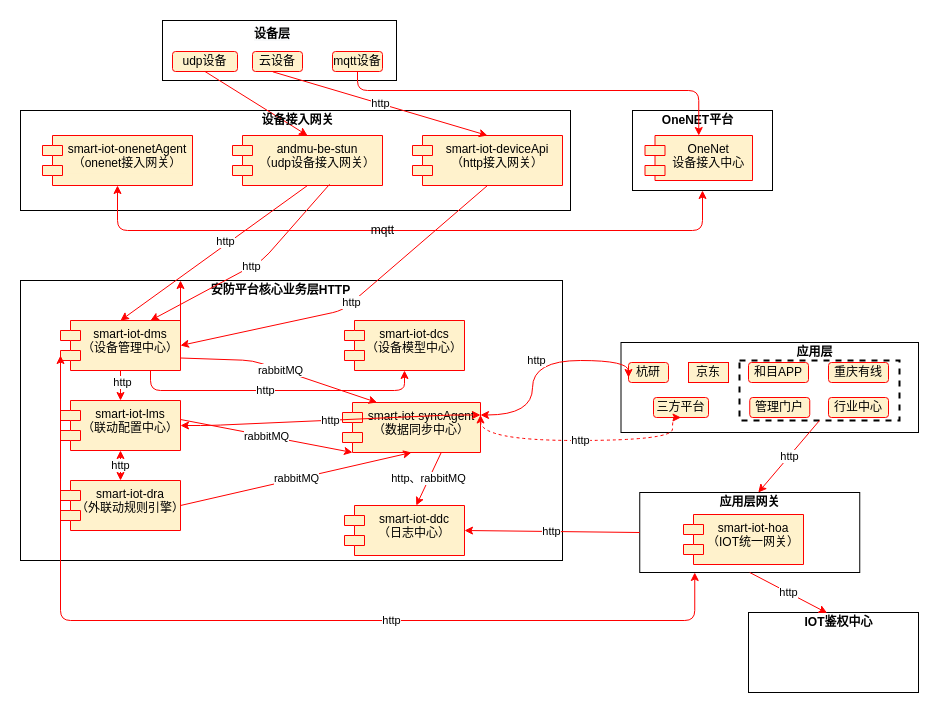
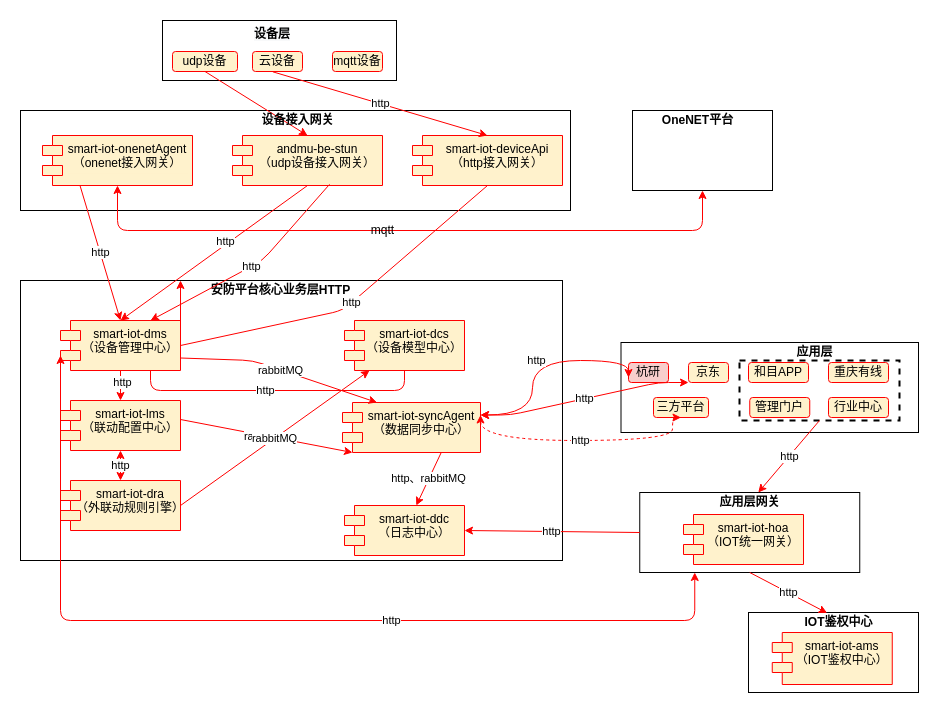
  <mxCell id="0" />
  <mxCell id="1" parent="0" />
  <mxCell id="2" value="" style="rounded=0;whiteSpace=wrap;html=1;strokeColor=#000000;fontColor=#000000;" vertex="1" parent="1"><mxGeometry x="620.5" y="342" width="297.5" height="90" as="geometry" /></mxCell>
  <mxCell id="3" value="" style="rounded=0;whiteSpace=wrap;html=1;dashed=1;labelBackgroundColor=#FFF2CC;strokeWidth=2;" vertex="1" parent="1"><mxGeometry x="739" y="360" width="160" height="60" as="geometry" /></mxCell>
  <mxCell id="4" value="" style="rounded=0;whiteSpace=wrap;html=1;align=center;" vertex="1" parent="1"><mxGeometry x="162" y="20" width="234" height="60" as="geometry" /></mxCell>
  <mxCell id="5" value="&lt;span style=&quot;color: rgb(0 , 0 , 0) ; font-family: &amp;#34;helvetica&amp;#34; ; font-size: 12px ; font-style: normal ; letter-spacing: normal ; text-align: center ; text-indent: 0px ; text-transform: none ; word-spacing: 0px ; background-color: rgb(248 , 249 , 250) ; display: inline ; float: none&quot;&gt;&lt;b&gt;设备层&lt;/b&gt;&lt;/span&gt;" style="text;whiteSpace=wrap;html=1;" vertex="1" parent="1"><mxGeometry x="252" y="20" width="60" height="30" as="geometry" /></mxCell>
  <mxCell id="6" value="udp设备" style="rounded=1;whiteSpace=wrap;html=1;strokeColor=#FF0000;fillColor=#FFF2CC;" vertex="1" parent="1"><mxGeometry x="172" y="51" width="65" height="20" as="geometry" /></mxCell>
  <mxCell id="7" value="云设备" style="rounded=1;whiteSpace=wrap;html=1;strokeColor=#FF0000;fillColor=#FFF2CC;" vertex="1" parent="1"><mxGeometry x="252" y="51" width="50" height="20" as="geometry" /></mxCell>
  <mxCell id="8" value="mqtt设备" style="rounded=1;whiteSpace=wrap;html=1;strokeColor=#FF0000;fillColor=#FFF2CC;" vertex="1" parent="1"><mxGeometry x="332" y="51" width="50" height="20" as="geometry" /></mxCell>
  <mxCell id="9" value="" style="rounded=0;whiteSpace=wrap;html=1;labelBorderColor=#FF0000;" vertex="1" parent="1"><mxGeometry x="20" y="110" width="550" height="100" as="geometry" /></mxCell>
  <mxCell id="10" value="" style="rounded=0;whiteSpace=wrap;html=1;labelBorderColor=#FF0000;" vertex="1" parent="1"><mxGeometry x="632" y="110" width="140" height="80" as="geometry" /></mxCell>
  <mxCell id="11" value="&lt;b&gt;OneNET平台&lt;/b&gt;" style="text;html=1;align=center;verticalAlign=middle;resizable=0;points=[];autosize=1;" vertex="1" parent="1"><mxGeometry x="652" y="110" width="90" height="20" as="geometry" /></mxCell>
- <mxCell id="12" value="" style="edgeStyle=elbowEdgeStyle;elbow=vertical;endArrow=classic;html=1;exitX=0.5;exitY=1;exitDx=0;exitDy=0;entryX=0.5;entryY=0;entryDx=0;entryDy=0;fontColor=#FF3333;labelBackgroundColor=#FF3333;strokeColor=#FF0000;" edge="1" parent="1" source="8" target="16"><mxGeometry width="50" height="50" relative="1" as="geometry"><mxPoint x="332" y="420" as="sourcePoint" /><mxPoint x="697" y="140" as="targetPoint" /><Array as="points"><mxPoint x="582" y="90" /><mxPoint x="612" y="110" /></Array></mxGeometry></mxCell>
  <mxCell id="13" value="smart-iot-onenetAgent&#10;（onenet接入网关）" style="shape=module;align=left;spacingLeft=20;align=center;verticalAlign=top;labelBackgroundColor=#FFF2CC;fillColor=#fff2cc;strokeColor=#FF0000;" vertex="1" parent="1"><mxGeometry x="42" y="135" width="150" height="50" as="geometry" /></mxCell>
  <mxCell id="14" value="smart-iot-deviceApi&#10;（http接入网关）" style="shape=module;align=left;spacingLeft=20;align=center;verticalAlign=top;strokeColor=#FF0000;fillColor=#FFF2CC;" vertex="1" parent="1"><mxGeometry x="412" y="135" width="150" height="50" as="geometry" /></mxCell>
  <mxCell id="15" value="andmu-be-stun&#10;（udp设备接入网关）" style="shape=module;align=left;spacingLeft=20;align=center;verticalAlign=top;strokeColor=#FF0000;fillColor=#FFF2CC;" vertex="1" parent="1"><mxGeometry x="232" y="135" width="150" height="50" as="geometry" /></mxCell>
- <mxCell id="16" value="OneNet&#10;设备接入中心" style="shape=module;align=left;spacingLeft=20;align=center;verticalAlign=top;strokeColor=#FF0000;fillColor=#FFF2CC;" vertex="1" parent="1"><mxGeometry x="644.5" y="135" width="107.5" height="45" as="geometry" /></mxCell>
  <mxCell id="17" value="" style="endArrow=classic;html=1;labelBackgroundColor=#FF3333;strokeColor=#FF0000;fontColor=#000000;exitX=0.5;exitY=1;exitDx=0;exitDy=0;entryX=0.5;entryY=0;entryDx=0;entryDy=0;" edge="1" parent="1" source="6" target="15"><mxGeometry width="50" height="50" relative="1" as="geometry"><mxPoint x="302" y="270" as="sourcePoint" /><mxPoint x="352" y="220" as="targetPoint" /></mxGeometry></mxCell>
  <mxCell id="18" value="&lt;b&gt;设备接入网关&lt;/b&gt;" style="text;html=1;align=center;verticalAlign=middle;resizable=0;points=[];autosize=1;fontColor=#000000;" vertex="1" parent="1"><mxGeometry x="252" y="110" width="90" height="20" as="geometry" /></mxCell>
  <mxCell id="19" value="" style="rounded=0;whiteSpace=wrap;html=1;fontColor=#000000;" vertex="1" parent="1"><mxGeometry x="20" y="280" width="542" height="280" as="geometry" /></mxCell>
  <mxCell id="20" value="&lt;b&gt;安防平台核心业务层HTTP&lt;/b&gt;" style="text;html=1;align=center;verticalAlign=middle;resizable=0;points=[];autosize=1;fontColor=#000000;" vertex="1" parent="1"><mxGeometry x="205" y="280" width="150" height="20" as="geometry" /></mxCell>
  <mxCell id="21" value="smart-iot-dms&#10;（设备管理中心）" style="shape=module;align=left;spacingLeft=20;align=center;verticalAlign=top;strokeColor=#FF0000;fillColor=#FFF2CC;" vertex="1" parent="1"><mxGeometry x="60" y="320" width="120" height="50" as="geometry" /></mxCell>
  <mxCell id="22" value="smart-iot-syncAgent&#10;（数据同步中心）" style="shape=module;align=left;spacingLeft=20;align=center;verticalAlign=top;strokeColor=#FF0000;fillColor=#FFF2CC;" vertex="1" parent="1"><mxGeometry x="342" y="402" width="138" height="50" as="geometry" /></mxCell>
  <mxCell id="23" value="smart-iot-lms&#10;（联动配置中心）" style="shape=module;align=left;spacingLeft=20;align=center;verticalAlign=top;strokeColor=#FF0000;fillColor=#FFF2CC;" vertex="1" parent="1"><mxGeometry x="60" y="400" width="120" height="50" as="geometry" /></mxCell>
  <mxCell id="24" value="smart-iot-dra&#10;（外联动规则引擎）" style="shape=module;align=left;spacingLeft=20;align=center;verticalAlign=top;strokeColor=#FF0000;fillColor=#FFF2CC;" vertex="1" parent="1"><mxGeometry x="60" y="480" width="120" height="50" as="geometry" /></mxCell>
  <mxCell id="25" value="smart-iot-dcs&#10;（设备模型中心）" style="shape=module;align=left;spacingLeft=20;align=center;verticalAlign=top;strokeColor=#FF0000;fillColor=#FFF2CC;" vertex="1" parent="1"><mxGeometry x="344" y="320" width="120" height="50" as="geometry" /></mxCell>
  <mxCell id="26" value="&lt;b&gt;应用层&lt;/b&gt;" style="text;html=1;align=center;verticalAlign=middle;resizable=0;points=[];autosize=1;fontColor=#000000;" vertex="1" parent="1"><mxGeometry x="789.25" y="342" width="50" height="20" as="geometry" /></mxCell>
- <mxCell id="27" value="杭研" style="rounded=1;whiteSpace=wrap;html=1;fontColor=#000000;strokeColor=#FF0000;fillColor=#FFF2CC;" vertex="1" parent="1"><mxGeometry x="628" y="362" width="40" height="20" as="geometry" /></mxCell>
+ <mxCell id="27" value="杭研" style="rounded=1;whiteSpace=wrap;html=1;fontColor=#000000;strokeColor=#FF0000;fillColor=#f8cecc;" vertex="1" parent="1"><mxGeometry x="628" y="362" width="40" height="20" as="geometry" /></mxCell>
  <mxCell id="28" value="管理门户" style="rounded=1;whiteSpace=wrap;html=1;fontColor=#000000;strokeColor=#FF0000;fillColor=#FFF2CC;" vertex="1" parent="1"><mxGeometry x="749.25" y="397" width="60" height="20" as="geometry" /></mxCell>
  <mxCell id="29" value="重庆有线" style="rounded=1;whiteSpace=wrap;html=1;fontColor=#000000;strokeColor=#FF0000;fillColor=#FFF2CC;" vertex="1" parent="1"><mxGeometry x="828" y="362" width="60" height="20" as="geometry" /></mxCell>
  <mxCell id="30" value="和目APP" style="rounded=1;whiteSpace=wrap;html=1;fontColor=#000000;strokeColor=#FF0000;fillColor=#FFF2CC;" vertex="1" parent="1"><mxGeometry x="748" y="362" width="60" height="20" as="geometry" /></mxCell>
- <mxCell id="31" value="京东" style="whiteSpace=wrap;html=1;fontColor=#000000;strokeColor=#FF0000;fillColor=#FFF2CC;rounded=0;" vertex="1" parent="1"><mxGeometry x="688" y="362" width="40" height="20" as="geometry" /></mxCell>
+ <mxCell id="31" value="京东" style="rounded=1;whiteSpace=wrap;html=1;fontColor=#000000;strokeColor=#FF0000;fillColor=#FFF2CC;" vertex="1" parent="1"><mxGeometry x="688" y="362" width="40" height="20" as="geometry" /></mxCell>
  <mxCell id="32" value="行业中心" style="rounded=1;whiteSpace=wrap;html=1;fontColor=#000000;strokeColor=#FF0000;fillColor=#FFF2CC;" vertex="1" parent="1"><mxGeometry x="828" y="397" width="60" height="20" as="geometry" /></mxCell>
  <mxCell id="33" value="" style="rounded=0;whiteSpace=wrap;html=1;fontColor=#000000;" vertex="1" parent="1"><mxGeometry x="639.25" y="492" width="220" height="80" as="geometry" /></mxCell>
  <mxCell id="34" value="&lt;b&gt;应用层网关&lt;/b&gt;" style="text;html=1;align=center;verticalAlign=middle;resizable=0;points=[];autosize=1;fontColor=#000000;" vertex="1" parent="1"><mxGeometry x="709.25" y="492" width="80" height="20" as="geometry" /></mxCell>
  <mxCell id="35" value="smart-iot-hoa&#10;（IOT统一网关）" style="shape=module;align=left;spacingLeft=20;align=center;verticalAlign=top;strokeColor=#FF0000;fillColor=#FFF2CC;" vertex="1" parent="1"><mxGeometry x="683" y="514" width="120" height="50" as="geometry" /></mxCell>
  <mxCell id="36" value="" style="rounded=0;whiteSpace=wrap;html=1;fontColor=#000000;" vertex="1" parent="1"><mxGeometry x="748" y="612" width="170" height="80" as="geometry" /></mxCell>
  <mxCell id="37" value="&lt;b&gt;IOT鉴权中心&lt;/b&gt;" style="text;html=1;align=center;verticalAlign=middle;resizable=0;points=[];autosize=1;fontColor=#000000;" vertex="1" parent="1"><mxGeometry x="798" y="612" width="80" height="20" as="geometry" /></mxCell>
+ <mxCell id="38" value="smart-iot-ams&#10;（IOT鉴权中心）" style="shape=module;align=left;spacingLeft=20;align=center;verticalAlign=top;strokeColor=#FF0000;fillColor=#FFF2CC;" vertex="1" parent="1"><mxGeometry x="771.75" y="632" width="120" height="52" as="geometry" /></mxCell>
  <mxCell id="39" value="smart-iot-ddc&#10;（日志中心）" style="shape=module;align=left;spacingLeft=20;align=center;verticalAlign=top;strokeColor=#FF0000;fillColor=#FFF2CC;" vertex="1" parent="1"><mxGeometry x="344" y="505" width="120" height="50" as="geometry" /></mxCell>
  <mxCell id="40" value="" style="endArrow=classic;html=1;labelBackgroundColor=#FF3333;strokeColor=#FF0000;fontColor=#000000;exitX=0.5;exitY=1;exitDx=0;exitDy=0;entryX=0.5;entryY=0;entryDx=0;entryDy=0;" edge="1" parent="1" source="15" target="21"><mxGeometry width="50" height="50" relative="1" as="geometry"><mxPoint x="282" y="260" as="sourcePoint" /><mxPoint x="332" y="210" as="targetPoint" /></mxGeometry></mxCell>
  <mxCell id="41" value="http" style="edgeLabel;html=1;align=center;verticalAlign=middle;resizable=0;points=[];fontColor=#000000;" vertex="1" connectable="0" parent="40"><mxGeometry x="-0.136" y="-2" relative="1" as="geometry"><mxPoint y="-1" as="offset" /></mxGeometry></mxCell>
  <mxCell id="42" value="http" style="endArrow=classic;html=1;labelBackgroundColor=#FFFFFF;strokeColor=#FF0000;fontColor=#000000;exitX=0.407;exitY=1.017;exitDx=0;exitDy=0;exitPerimeter=0;entryX=0.5;entryY=0;entryDx=0;entryDy=0;" edge="1" parent="1" source="7" target="14"><mxGeometry width="50" height="50" relative="1" as="geometry"><mxPoint x="542" y="370" as="sourcePoint" /><mxPoint x="592" y="320" as="targetPoint" /></mxGeometry></mxCell>
  <mxCell id="43" value="" style="edgeStyle=elbowEdgeStyle;elbow=vertical;endArrow=classic;html=1;labelBackgroundColor=#FFFFFF;strokeColor=#FF0000;fontColor=#000000;exitX=0.5;exitY=1;exitDx=0;exitDy=0;entryX=0.5;entryY=1;entryDx=0;entryDy=0;startArrow=classic;startFill=1;" edge="1" parent="1" source="13" target="10"><mxGeometry width="50" height="50" relative="1" as="geometry"><mxPoint x="122" y="280" as="sourcePoint" /><mxPoint x="172" y="230" as="targetPoint" /><Array as="points"><mxPoint x="412" y="230" /></Array></mxGeometry></mxCell>
  <mxCell id="44" value="mqtt" style="text;html=1;align=center;verticalAlign=middle;resizable=0;points=[];autosize=1;fontColor=#000000;" vertex="1" parent="1"><mxGeometry x="362" y="220" width="40" height="20" as="geometry" /></mxCell>
+ <mxCell id="45" value="http" style="endArrow=classic;html=1;labelBackgroundColor=#FFFFFF;strokeColor=#FF0000;fontColor=#000000;exitX=0.25;exitY=1;exitDx=0;exitDy=0;entryX=0.5;entryY=0;entryDx=0;entryDy=0;" edge="1" parent="1" source="13" target="21"><mxGeometry width="50" height="50" relative="1" as="geometry"><mxPoint x="542" y="420" as="sourcePoint" /><mxPoint x="592" y="370" as="targetPoint" /><Array as="points" /></mxGeometry></mxCell>
  <mxCell id="46" value="http" style="endArrow=classic;html=1;labelBackgroundColor=#FFFFFF;strokeColor=#FF0000;fontColor=#000000;exitX=0.647;exitY=0.977;exitDx=0;exitDy=0;exitPerimeter=0;entryX=0.75;entryY=0;entryDx=0;entryDy=0;" edge="1" parent="1" source="15" target="21"><mxGeometry width="50" height="50" relative="1" as="geometry"><mxPoint x="256.75" y="240" as="sourcePoint" /><mxPoint x="297.25" y="375" as="targetPoint" /><Array as="points"><mxPoint x="262" y="260" /></Array></mxGeometry></mxCell>
- <mxCell id="47" value="http" style="endArrow=classic;html=1;labelBackgroundColor=#FFFFFF;strokeColor=#FF0000;fontColor=#000000;exitX=0.5;exitY=1;exitDx=0;exitDy=0;entryX=1;entryY=0.5;entryDx=0;entryDy=0;" edge="1" parent="1" source="14" target="21"><mxGeometry width="50" height="50" relative="1" as="geometry"><mxPoint x="99.5" y="205" as="sourcePoint" /><mxPoint x="140" y="340" as="targetPoint" /><Array as="points"><mxPoint x="342" y="310" /></Array></mxGeometry></mxCell>
+ <mxCell id="47" value="http" style="endArrow=none;html=1;labelBackgroundColor=#FFFFFF;strokeColor=#FF0000;fontColor=#000000;exitX=0.5;exitY=1;exitDx=0;exitDy=0;entryX=1;entryY=0.5;entryDx=0;entryDy=0;" edge="1" parent="1" source="14" target="21"><mxGeometry width="50" height="50" relative="1" as="geometry"><mxPoint x="99.5" y="205" as="sourcePoint" /><mxPoint x="140" y="340" as="targetPoint" /><Array as="points"><mxPoint x="342" y="310" /></Array></mxGeometry></mxCell>
  <mxCell id="48" value="" style="edgeStyle=elbowEdgeStyle;elbow=vertical;endArrow=classic;html=1;labelBackgroundColor=#FFFFFF;strokeColor=#FF0000;fontColor=#000000;exitX=1;exitY=0.75;exitDx=0;exitDy=0;" edge="1" parent="1" source="21" target="19"><mxGeometry width="50" height="50" relative="1" as="geometry"><mxPoint x="542" y="480" as="sourcePoint" /><mxPoint x="592" y="430" as="targetPoint" /><Array as="points"><mxPoint x="422" y="380" /><mxPoint x="272" y="390" /></Array></mxGeometry></mxCell>
- <mxCell id="49" value="" style="edgeStyle=elbowEdgeStyle;elbow=vertical;endArrow=classic;html=1;labelBackgroundColor=#FFFFFF;strokeColor=#FF0000;fontColor=#000000;entryX=0.5;entryY=1;entryDx=0;entryDy=0;exitX=0.75;exitY=1;exitDx=0;exitDy=0;" edge="1" parent="1" source="21" target="25"><mxGeometry width="50" height="50" relative="1" as="geometry"><mxPoint x="182" y="360" as="sourcePoint" /><mxPoint x="592" y="430" as="targetPoint" /><Array as="points"><mxPoint x="282" y="390" /><mxPoint x="182" y="370" /><mxPoint x="282" y="380" /><mxPoint x="262" y="390" /><mxPoint x="202" y="370" /><mxPoint x="292" y="380" /></Array></mxGeometry></mxCell>
+ <mxCell id="49" value="" style="edgeStyle=elbowEdgeStyle;elbow=vertical;endArrow=none;html=1;labelBackgroundColor=#FFFFFF;strokeColor=#FF0000;fontColor=#000000;entryX=0.5;entryY=1;entryDx=0;entryDy=0;exitX=0.75;exitY=1;exitDx=0;exitDy=0;" edge="1" parent="1" source="21" target="25"><mxGeometry width="50" height="50" relative="1" as="geometry"><mxPoint x="182" y="360" as="sourcePoint" /><mxPoint x="592" y="430" as="targetPoint" /><Array as="points"><mxPoint x="282" y="390" /><mxPoint x="182" y="370" /><mxPoint x="282" y="380" /><mxPoint x="262" y="390" /><mxPoint x="202" y="370" /><mxPoint x="292" y="380" /></Array></mxGeometry></mxCell>
  <mxCell id="50" value="http" style="edgeLabel;html=1;align=center;verticalAlign=middle;resizable=0;points=[];fontColor=#000000;" vertex="1" connectable="0" parent="49"><mxGeometry x="-0.086" y="1" relative="1" as="geometry"><mxPoint as="offset" /></mxGeometry></mxCell>
  <mxCell id="51" value="" style="endArrow=classic;html=1;labelBackgroundColor=#FFFFFF;strokeColor=#FF0000;fontColor=#000000;exitX=0.5;exitY=1;exitDx=0;exitDy=0;" edge="1" parent="1" source="21" target="23"><mxGeometry width="50" height="50" relative="1" as="geometry"><mxPoint x="212" y="470" as="sourcePoint" /><mxPoint x="262" y="420" as="targetPoint" /></mxGeometry></mxCell>
  <mxCell id="52" value="http" style="edgeLabel;html=1;align=center;verticalAlign=middle;resizable=0;points=[];fontColor=#000000;" vertex="1" connectable="0" parent="51"><mxGeometry x="-0.244" y="1" relative="1" as="geometry"><mxPoint as="offset" /></mxGeometry></mxCell>
  <mxCell id="53" value="http" style="endArrow=classic;startArrow=classic;html=1;labelBackgroundColor=#FFFFFF;strokeColor=#FF0000;fontColor=#000000;exitX=0.5;exitY=0;exitDx=0;exitDy=0;entryX=0.5;entryY=1;entryDx=0;entryDy=0;" edge="1" parent="1" source="24" target="23"><mxGeometry width="50" height="50" relative="1" as="geometry"><mxPoint x="542" y="480" as="sourcePoint" /><mxPoint x="592" y="430" as="targetPoint" /></mxGeometry></mxCell>
  <mxCell id="54" value="rabbitMQ" style="endArrow=classic;html=1;labelBackgroundColor=#FFFFFF;strokeColor=#FF0000;fontColor=#000000;exitX=1;exitY=0.75;exitDx=0;exitDy=0;entryX=0.25;entryY=0;entryDx=0;entryDy=0;" edge="1" parent="1" source="21" target="22"><mxGeometry width="50" height="50" relative="1" as="geometry"><mxPoint x="182" y="350" as="sourcePoint" /><mxPoint x="355" y="400" as="targetPoint" /><Array as="points"><mxPoint x="252" y="360" /></Array></mxGeometry></mxCell>
  <mxCell id="55" value="rabbitMQ" style="endArrow=classic;html=1;labelBackgroundColor=#FFFFFF;strokeColor=#FF0000;fontColor=#000000;entryX=0;entryY=1;entryDx=10;entryDy=0;entryPerimeter=0;" edge="1" parent="1" target="22"><mxGeometry width="50" height="50" relative="1" as="geometry"><mxPoint x="180" y="419" as="sourcePoint" /><mxPoint x="350" y="461" as="targetPoint" /></mxGeometry></mxCell>
- <mxCell id="56" value="rabbitMQ" style="endArrow=classic;html=1;labelBackgroundColor=#FFFFFF;strokeColor=#FF0000;fontColor=#000000;exitX=1;exitY=0.5;exitDx=0;exitDy=0;entryX=0.5;entryY=1;entryDx=0;entryDy=0;" edge="1" parent="1" source="24" target="22"><mxGeometry width="50" height="50" relative="1" as="geometry"><mxPoint x="180" y="500" as="sourcePoint" /><mxPoint x="350" y="542" as="targetPoint" /></mxGeometry></mxCell>
+ <mxCell id="56" value="rabbitMQ" style="endArrow=classic;html=1;labelBackgroundColor=#FFFFFF;strokeColor=#FF0000;fontColor=#000000;exitX=1;exitY=0.5;exitDx=0;exitDy=0;" edge="1" parent="1" source="24" target="25"><mxGeometry width="50" height="50" relative="1" as="geometry"><mxPoint x="180" y="500" as="sourcePoint" /><mxPoint x="350" y="542" as="targetPoint" /></mxGeometry></mxCell>
  <mxCell id="57" value="http、rabbitMQ" style="endArrow=classic;html=1;labelBackgroundColor=#FFFFFF;strokeColor=#FF0000;fontColor=#000000;exitX=0.715;exitY=1.003;exitDx=0;exitDy=0;exitPerimeter=0;" edge="1" parent="1" source="22" target="39"><mxGeometry width="50" height="50" relative="1" as="geometry"><mxPoint x="542" y="450" as="sourcePoint" /><mxPoint x="592" y="400" as="targetPoint" /></mxGeometry></mxCell>
  <mxCell id="58" value="http" style="endArrow=classic;startArrow=classic;html=1;labelBackgroundColor=#FFFFFF;strokeColor=#FF0000;fontColor=#000000;entryX=0;entryY=0.75;entryDx=0;entryDy=0;exitX=1;exitY=0.25;exitDx=0;exitDy=0;edgeStyle=orthogonalEdgeStyle;curved=1;" edge="1" parent="1" source="22" target="27"><mxGeometry width="50" height="50" relative="1" as="geometry"><mxPoint x="342" y="670" as="sourcePoint" /><mxPoint x="592" y="400" as="targetPoint" /><Array as="points"><mxPoint x="532" y="415" /><mxPoint x="532" y="360" /><mxPoint x="628" y="360" /></Array></mxGeometry></mxCell>
- <mxCell id="59" value="http" style="endArrow=classic;startArrow=classic;html=1;labelBackgroundColor=#FFFFFF;strokeColor=#FF0000;fontColor=#000000;exitX=1;exitY=0.25;exitDx=0;exitDy=0;edgeStyle=entityRelationEdgeStyle;" edge="1" parent="1" source="22" target="23"><mxGeometry width="50" height="50" relative="1" as="geometry"><mxPoint x="490" y="424.5" as="sourcePoint" /><mxPoint x="662" y="325" as="targetPoint" /></mxGeometry></mxCell>
+ <mxCell id="59" value="http" style="endArrow=classic;startArrow=classic;html=1;labelBackgroundColor=#FFFFFF;strokeColor=#FF0000;fontColor=#000000;entryX=0;entryY=1;entryDx=0;entryDy=0;exitX=1;exitY=0.25;exitDx=0;exitDy=0;edgeStyle=entityRelationEdgeStyle;" edge="1" parent="1" source="22" target="31"><mxGeometry width="50" height="50" relative="1" as="geometry"><mxPoint x="490" y="424.5" as="sourcePoint" /><mxPoint x="662" y="325" as="targetPoint" /></mxGeometry></mxCell>
  <mxCell id="60" value="三方平台" style="rounded=1;whiteSpace=wrap;html=1;fontColor=#000000;strokeColor=#FF0000;fillColor=#FFF2CC;" vertex="1" parent="1"><mxGeometry x="653" y="397" width="55" height="20" as="geometry" /></mxCell>
  <mxCell id="61" value="http" style="endArrow=classic;startArrow=classic;html=1;labelBackgroundColor=#FFFFFF;strokeColor=#FF0000;fontColor=#000000;entryX=0.5;entryY=1;entryDx=0;entryDy=0;exitX=1;exitY=0.25;exitDx=0;exitDy=0;edgeStyle=orthogonalEdgeStyle;curved=1;dashed=1;" edge="1" parent="1" source="22" target="60"><mxGeometry width="50" height="50" relative="1" as="geometry"><mxPoint x="490" y="437" as="sourcePoint" /><mxPoint x="722" y="330" as="targetPoint" /><Array as="points"><mxPoint x="480" y="440" /><mxPoint x="672" y="440" /><mxPoint x="672" y="417" /></Array></mxGeometry></mxCell>
  <mxCell id="62" value="http" style="endArrow=classic;html=1;shadow=0;labelBackgroundColor=#FFFFFF;strokeColor=#FF0000;fontColor=#000000;exitX=0.5;exitY=1;exitDx=0;exitDy=0;" edge="1" parent="1" source="3" target="34"><mxGeometry width="50" height="50" relative="1" as="geometry"><mxPoint x="518" y="532" as="sourcePoint" /><mxPoint x="568" y="482" as="targetPoint" /></mxGeometry></mxCell>
  <mxCell id="63" value="http" style="endArrow=classic;html=1;shadow=0;labelBackgroundColor=#FFFFFF;strokeColor=#FF0000;fontColor=#000000;exitX=0.5;exitY=1;exitDx=0;exitDy=0;entryX=0.358;entryY=0.025;entryDx=0;entryDy=0;entryPerimeter=0;" edge="1" parent="1" source="33" target="37"><mxGeometry width="50" height="50" relative="1" as="geometry"><mxPoint x="829" y="430" as="sourcePoint" /><mxPoint x="767.756" y="502" as="targetPoint" /></mxGeometry></mxCell>
  <mxCell id="64" value="http" style="endArrow=classic;html=1;shadow=0;labelBackgroundColor=#FFFFFF;strokeColor=#FF0000;fontColor=#000000;exitX=0;exitY=0.5;exitDx=0;exitDy=0;entryX=1;entryY=0.5;entryDx=0;entryDy=0;" edge="1" parent="1" source="33" target="39"><mxGeometry width="50" height="50" relative="1" as="geometry"><mxPoint x="873" y="388" as="sourcePoint" /><mxPoint x="811.756" y="460" as="targetPoint" /></mxGeometry></mxCell>
  <mxCell id="65" value="" style="edgeStyle=elbowEdgeStyle;elbow=vertical;endArrow=classic;html=1;shadow=0;labelBackgroundColor=#FFFFFF;strokeColor=#FF0000;fontColor=#000000;exitX=0.25;exitY=1;exitDx=0;exitDy=0;entryX=0;entryY=0;entryDx=0;entryDy=35;entryPerimeter=0;startArrow=classic;startFill=1;" edge="1" parent="1" source="33" target="21"><mxGeometry width="50" height="50" relative="1" as="geometry"><mxPoint x="322" y="720" as="sourcePoint" /><mxPoint x="372" y="670" as="targetPoint" /><Array as="points"><mxPoint x="142" y="620" /><mxPoint x="32" y="500" /><mxPoint x="182" y="580" /><mxPoint x="42" y="460" /><mxPoint x="312" y="580" /><mxPoint x="42" y="630" /><mxPoint x="582" y="580" /><mxPoint x="42" y="530" /><mxPoint x="392" y="620" /></Array></mxGeometry></mxCell>
  <mxCell id="66" value="http" style="edgeLabel;html=1;align=center;verticalAlign=middle;resizable=0;points=[];fontColor=#000000;" vertex="1" connectable="0" parent="65"><mxGeometry x="-0.257" y="-1" relative="1" as="geometry"><mxPoint as="offset" /></mxGeometry></mxCell>
